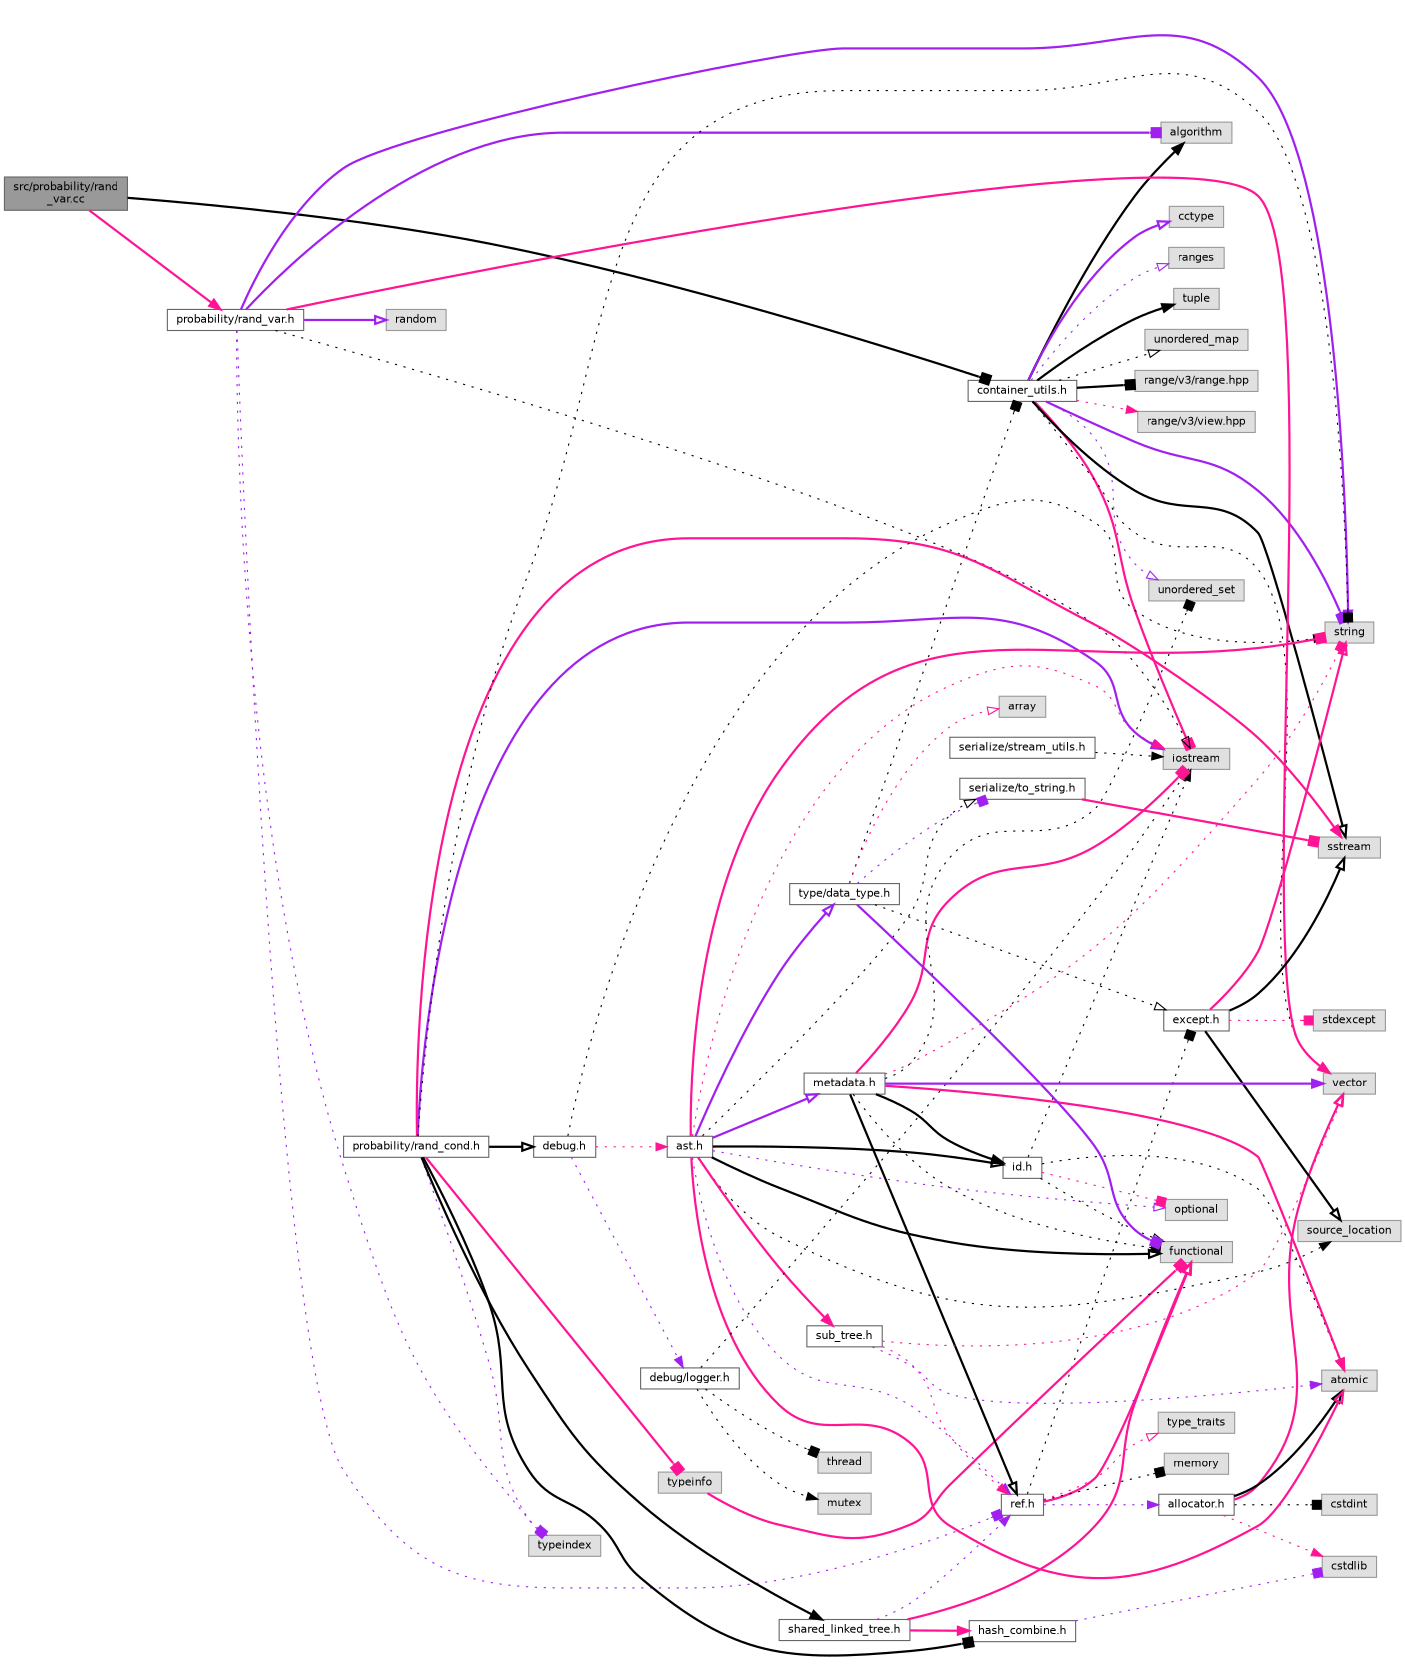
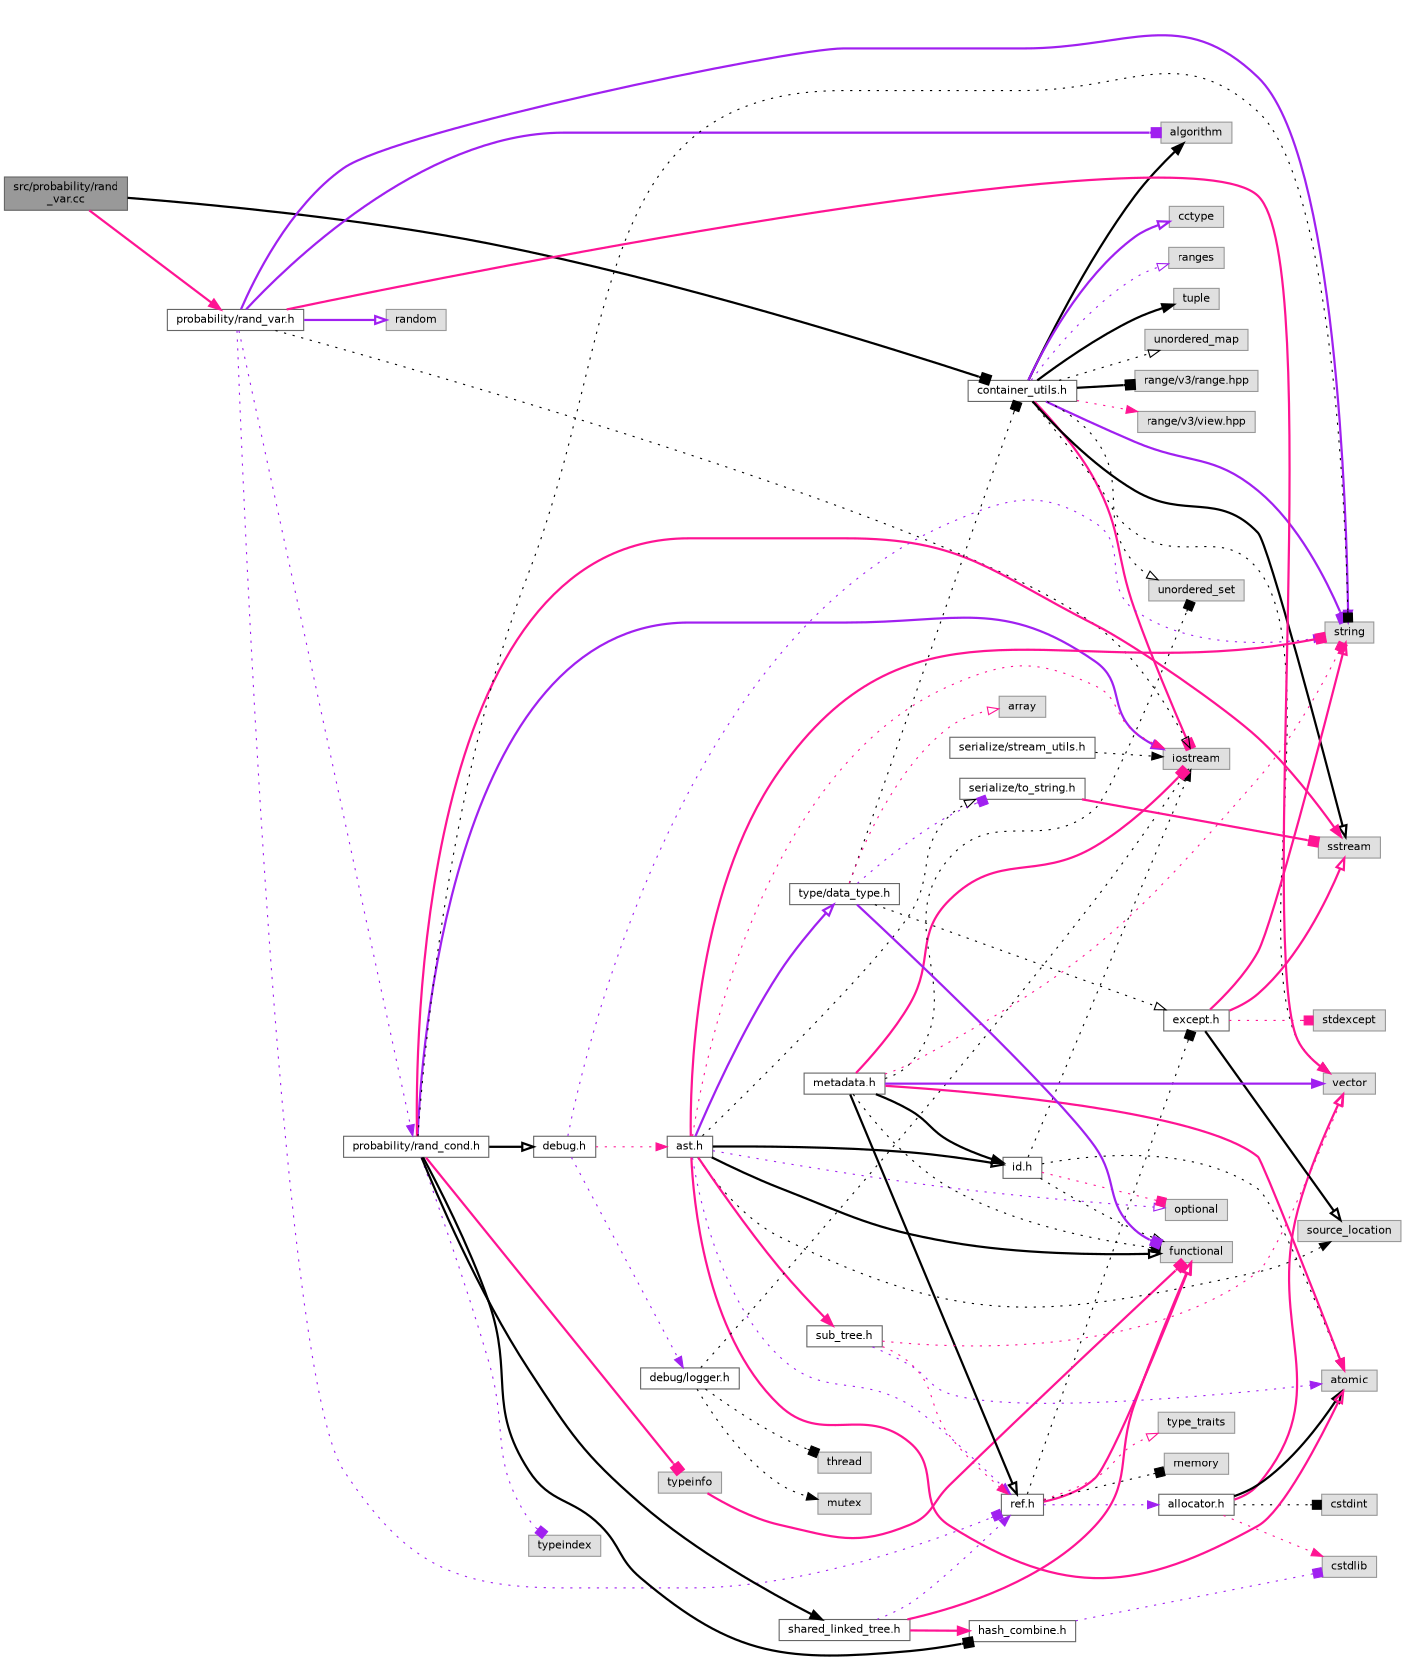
  digraph {
    rankdir=LR
    node [color=grey60 fillcolor="#E0E0E0" fontname=Helvetica fontsize=10 shape=box style=filled]
    edge [arrowhead=normal color=black fontname=Helvetica fontsize=10 labelfontname=Helvetica labelfontsize=10 style=dotted]
    n1 [color=gray40 fillcolor=grey60 fontcolor=black height=0.2 label="src/probability/rand\l_var.cc" width=0.4]
    n2 [color=grey40 fillcolor=white height=0.2 label="container_utils.h" width=0.4]
    n3 [color=grey40 fillcolor=white height=0.2 label="probability/rand_var.h" width=0.4]
    n4 [height=0.2 label=algorithm width=0.4]
    n5 [height=0.2 label=cctype width=0.4]
    n6 [height=0.2 label=iostream width=0.4]
    n7 [height=0.2 label=ranges width=0.4]
    n8 [height=0.2 label=sstream width=0.4]
    n9 [height=0.2 label=string width=0.4]
    n10 [height=0.2 label=tuple width=0.4]
    n11 [height=0.2 label=unordered_map width=0.4]
    n12 [height=0.2 label=unordered_set width=0.4]
    n13 [height=0.2 label=vector width=0.4]
    n14 [height=0.2 label="range/v3/range.hpp" width=0.4]
    n15 [height=0.2 label="range/v3/view.hpp" width=0.4]
    n16 [height=0.2 label=random width=0.4]
    n17 [color=grey40 fillcolor=white height=0.2 label="probability/rand_cond.h" width=0.4]
    n18 [color=grey40 fillcolor=white height=0.2 label="ref.h" width=0.4]
    n19 [height=0.2 label=typeindex width=0.4]
    n20 [height=0.2 label=typeinfo width=0.4]
    n21 [color=grey40 fillcolor=white height=0.2 label="debug.h" width=0.4]
    n22 [color=grey40 fillcolor=white height=0.2 label="hash_combine.h" width=0.4]
    n23 [color=grey40 fillcolor=white height=0.2 label="shared_linked_tree.h" width=0.4]
    n24 [height=0.2 label=functional width=0.4]
    n25 [height=0.2 label=memory width=0.4]
    n26 [height=0.2 label=type_traits width=0.4]
    n27 [color=grey40 fillcolor=white height=0.2 label="allocator.h" width=0.4]
    n28 [color=grey40 fillcolor=white height=0.2 label="except.h" width=0.4]
    n29 [color=grey40 fillcolor=white height=0.2 label="ast.h" width=0.4]
    n30 [color=grey40 fillcolor=white height=0.2 label="debug/logger.h" width=0.4]
    n31 [height=0.2 label=cstdlib width=0.4]
    n32 [height=0.2 label=atomic width=0.4]
    n33 [height=0.2 label=optional width=0.4]
    n34 [height=0.2 label=source_location width=0.4]
    n35 [color=grey40 fillcolor=white height=0.2 label="id.h" width=0.4]
    n36 [color=grey40 fillcolor=white height=0.2 label="metadata.h" width=0.4]
    n37 [color=grey40 fillcolor=white height=0.2 label="serialize/to_string.h" width=0.4]
    n38 [color=grey40 fillcolor=white height=0.2 label="sub_tree.h" width=0.4]
    n39 [color=grey40 fillcolor=white height=0.2 label="type/data_type.h" width=0.4]
    n40 [height=0.2 label=mutex width=0.4]
    n41 [height=0.2 label=thread width=0.4]
    n42 [height=0.2 label=array width=0.4]
    n43 [color=grey40 fillcolor=white height=0.2 label="serialize/stream_utils.h" width=0.4]
    n44 [height=0.2 label=cstdint width=0.4]
    n45 [height=0.2 label=stdexcept width=0.4]
    n1 -> n2 [arrowhead=box style=bold]
    n1 -> n3 [color=deeppink style=bold]
    n2 -> n4 [style=bold]
    n2 -> n5 [arrowhead=onormal color=purple style=bold]
    n2 -> n6 [arrowhead=box color=deeppink style=bold]
    n2 -> n7 [arrowhead=onormal color=purple]
    n2 -> n8 [arrowhead=onormal style=bold]
    n2 -> n9 [arrowhead=box color=purple style=bold]
    n2 -> n10 [style=bold]
    n2 -> n11 [arrowhead=onormal]
-   n2 -> n12 [arrowhead=onormal color=purple]
+   n2 -> n12 [arrowhead=onormal]
    n2 -> n13
    n2 -> n14 [arrowhead=box style=bold]
    n2 -> n15 [color=deeppink]
    n3 -> n4 [arrowhead=box color=purple style=bold]
    n3 -> n6 [arrowhead=onormal]
    n3 -> n9 [color=purple style=bold]
    n3 -> n13 [color=deeppink style=bold]
    n3 -> n16 [arrowhead=onormal color=purple style=bold]
-   n3 -> n19 [color=purple]
+   n3 -> n17 [color=purple]
    n3 -> n18 [arrowhead=box color=purple]
    n17 -> n6 [color=purple style=bold]
    n17 -> n8 [color=deeppink style=bold]
    n17 -> n9 [arrowhead=box]
    n17 -> n19 [arrowhead=box color=purple]
    n17 -> n20 [arrowhead=box color=deeppink style=bold]
    n17 -> n21 [arrowhead=onormal style=bold]
    n17 -> n22 [arrowhead=box style=bold]
    n17 -> n23 [style=bold]
    n18 -> n24 [arrowhead=onormal color=deeppink style=bold]
    n18 -> n25 [arrowhead=box]
    n18 -> n26 [arrowhead=onormal color=deeppink]
    n18 -> n27 [color=purple]
    n18 -> n28 [arrowhead=box]
    n20 -> n24 [arrowhead=box color=deeppink style=bold]
-   n21 -> n9
+   n21 -> n9 [color=purple]
    n21 -> n29 [color=deeppink]
    n21 -> n30 [color=purple]
    n22 -> n31 [arrowhead=box color=purple]
    n23 -> n18 [color=purple]
    n23 -> n22 [color=deeppink style=bold]
    n23 -> n24 [arrowhead=onormal color=deeppink style=bold]
    n27 -> n13 [arrowhead=onormal color=deeppink style=bold]
    n27 -> n31 [color=deeppink]
    n27 -> n32 [arrowhead=onormal style=bold]
    n27 -> n44 [arrowhead=box]
-   n28 -> n8 [arrowhead=onormal style=bold]
+   n28 -> n8 [arrowhead=onormal color=deeppink style=bold]
    n28 -> n9 [arrowhead=onormal color=deeppink style=bold]
    n28 -> n34 [arrowhead=onormal style=bold]
    n28 -> n45 [arrowhead=box color=deeppink]
    n29 -> n6 [color=deeppink]
    n29 -> n9 [arrowhead=box color=deeppink style=bold]
    n29 -> n18 [color=purple]
    n29 -> n24 [arrowhead=onormal style=bold]
    n29 -> n32 [arrowhead=onormal color=deeppink style=bold]
    n29 -> n33 [arrowhead=onormal color=purple]
    n29 -> n34
    n29 -> n35 [arrowhead=onormal style=bold]
-   n29 -> n36 [arrowhead=onormal color=purple style=bold]
    n29 -> n37 [arrowhead=onormal]
    n29 -> n38 [color=deeppink style=bold]
    n29 -> n39 [arrowhead=onormal color=purple style=bold]
    n30 -> n6 [arrowhead=onormal]
    n30 -> n40
    n30 -> n41 [arrowhead=box]
    n35 -> n6
    n35 -> n24 [arrowhead=onormal]
    n35 -> n32 [arrowhead=onormal]
    n35 -> n33 [arrowhead=box color=deeppink]
    n36 -> n6 [arrowhead=box color=deeppink style=bold]
    n36 -> n9 [arrowhead=box color=deeppink]
    n36 -> n12 [arrowhead=box]
    n36 -> n13 [color=purple style=bold]
    n36 -> n18 [arrowhead=onormal style=bold]
    n36 -> n24 [arrowhead=box]
    n36 -> n32 [color=deeppink style=bold]
    n36 -> n35 [style=bold]
    n37 -> n8 [arrowhead=box color=deeppink style=bold]
    n38 -> n13 [arrowhead=onormal color=deeppink]
    n38 -> n18 [color=deeppink]
    n38 -> n32 [color=purple]
    n39 -> n2 [arrowhead=box]
    n39 -> n24 [arrowhead=box color=purple style=bold]
    n39 -> n28 [arrowhead=onormal]
    n39 -> n37 [arrowhead=box color=purple]
    n39 -> n42 [arrowhead=onormal color=deeppink]
    n43 -> n6
  }
